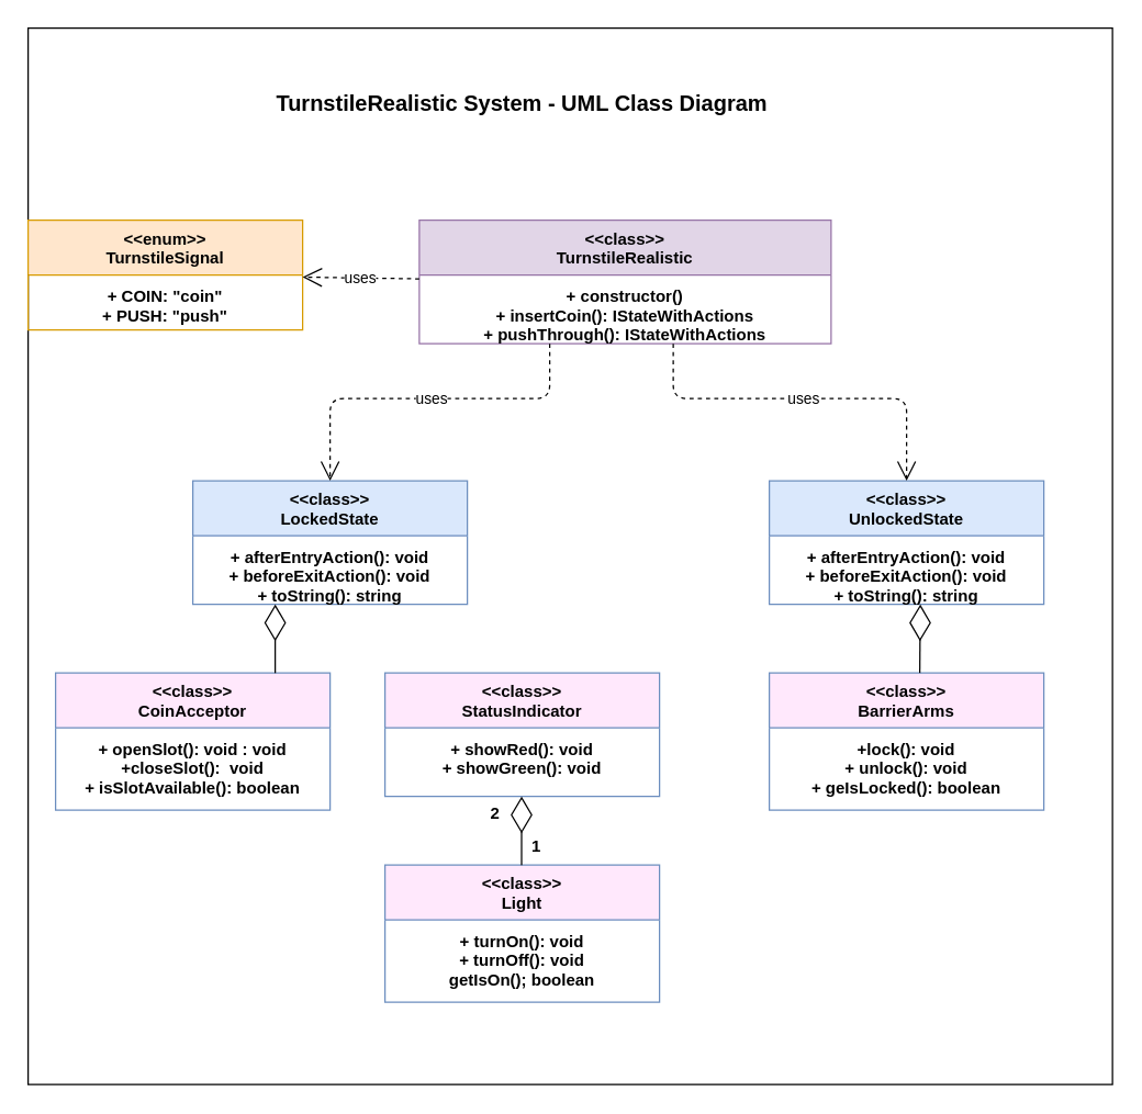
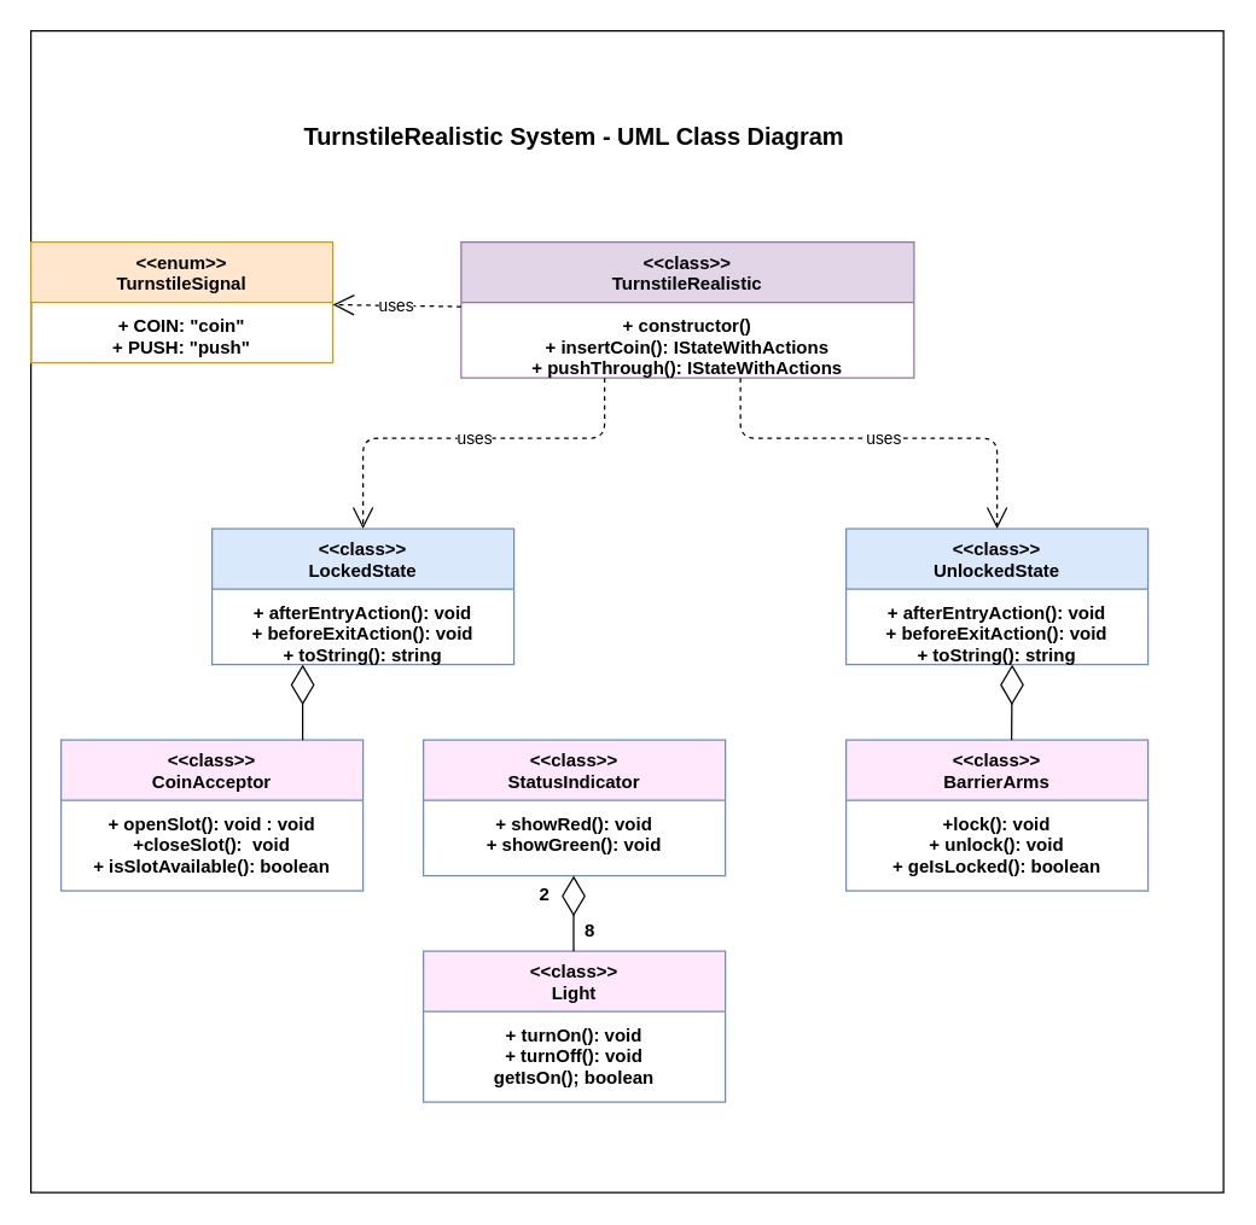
  <mxCell id="0" />
  <mxCell id="1" parent="0" />
  <mxCell id="2" value="" style="rounded=0;whiteSpace=wrap;html=1;" parent="1" vertex="1"><mxGeometry x="20" y="20" width="790" height="770" as="geometry" /></mxCell>
  <mxCell id="3" value="&lt;&lt;class&gt;&gt;&#10;TurnstileRealistic&#10;&#10;+ constructor()&#10;+ insertCoin(): IStateWithActions&#10;+ pushThrough(): IStateWithActions" style="swimlane;fontStyle=1;align=center;verticalAlign=top;childLayout=stackLayout;horizontal=1;startSize=40;horizontalStack=0;resizeParent=1;resizeParentMax=0;resizeLast=0;collapsible=1;marginBottom=0;fillColor=#e1d5e7;strokeColor=#9673a6;" parent="1" vertex="1"><mxGeometry x="305" y="160" width="300" height="90" as="geometry" /></mxCell>
  <mxCell id="4" value="&lt;&lt;class&gt;&gt;&#10;LockedState&#10;&#10;+ afterEntryAction(): void&#10;+ beforeExitAction(): void&#10;+ toString(): string" style="swimlane;fontStyle=1;align=center;verticalAlign=top;childLayout=stackLayout;horizontal=1;startSize=40;horizontalStack=0;resizeParent=1;resizeParentMax=0;resizeLast=0;collapsible=1;marginBottom=0;fillColor=#dae8fc;strokeColor=#6c8ebf;" parent="1" vertex="1"><mxGeometry x="140" y="350" width="200" height="90" as="geometry" /></mxCell>
  <mxCell id="5" value="&lt;&lt;class&gt;&gt;&#10;UnlockedState&#10;&#10;+ afterEntryAction(): void&#10;+ beforeExitAction(): void&#10;+ toString(): string" style="swimlane;fontStyle=1;align=center;verticalAlign=top;childLayout=stackLayout;horizontal=1;startSize=40;horizontalStack=0;resizeParent=1;resizeParentMax=0;resizeLast=0;collapsible=1;marginBottom=0;fillColor=#dae8fc;strokeColor=#6c8ebf;" parent="1" vertex="1"><mxGeometry x="560" y="350" width="200" height="90" as="geometry" /></mxCell>
  <mxCell id="6" value="&lt;&lt;enum&gt;&gt;&#10;TurnstileSignal&#10;&#10;+ COIN: &quot;coin&quot;&#10;+ PUSH: &quot;push&quot;" style="swimlane;fontStyle=1;align=center;verticalAlign=top;childLayout=stackLayout;horizontal=1;startSize=40;horizontalStack=0;resizeParent=1;resizeParentMax=0;resizeLast=0;collapsible=1;marginBottom=0;fillColor=#ffe6cc;strokeColor=#d79b00;" parent="1" vertex="1"><mxGeometry x="20" y="160" width="200" height="80" as="geometry" /></mxCell>
  <mxCell id="7" value="uses" style="endArrow=open;endSize=12;dashed=1;html=1;" parent="1" source="3" target="6" edge="1"><mxGeometry width="160" relative="1" as="geometry"><mxPoint x="320" y="410" as="sourcePoint" /><mxPoint x="90" y="340" as="targetPoint" /></mxGeometry></mxCell>
  <mxCell id="8" value="uses" style="endArrow=open;endSize=12;dashed=1;html=1;" parent="1" target="4" edge="1"><mxGeometry x="-0.029" width="160" relative="1" as="geometry"><mxPoint x="400" y="250" as="sourcePoint" /><mxPoint x="90" y="510" as="targetPoint" /><Array as="points"><mxPoint x="400" y="290" /><mxPoint x="240" y="290" /></Array><mxPoint as="offset" /></mxGeometry></mxCell>
  <mxCell id="9" value="uses" style="endArrow=open;endSize=12;dashed=1;html=1;" parent="1" target="5" edge="1"><mxGeometry width="160" relative="1" as="geometry"><mxPoint x="490" y="250" as="sourcePoint" /><mxPoint x="210" y="490" as="targetPoint" /><Array as="points"><mxPoint x="490" y="290" /><mxPoint x="660" y="290" /></Array></mxGeometry></mxCell>
- <mxCell id="10" value="TurnstileRealistic System - UML Class Diagram" style="text;strokeColor=none;align=center;fillColor=none;html=1;verticalAlign=middle;whiteSpace=wrap;rounded=0;fontSize=16;fontStyle=1;" parent="1" vertex="1"><mxGeometry x="180" y="60" width="400" height="30" as="geometry" /></mxCell>
+ <mxCell id="10" value="TurnstileRealistic System - UML Class Diagram" style="text;strokeColor=none;align=center;fillColor=none;html=1;verticalAlign=middle;whiteSpace=wrap;rounded=0;fontSize=16;fontStyle=1;" parent="1" vertex="1"><mxGeometry x="180" y="75" width="400" height="30" as="geometry" /></mxCell>
  <mxCell id="11" value="&lt;&lt;class&gt;&gt;&#10;CoinAcceptor&#10;&#10;+ openSlot(): void : void&#10;+closeSlot():  void&#10;+ isSlotAvailable(): boolean" style="swimlane;fontStyle=1;align=center;verticalAlign=top;childLayout=stackLayout;horizontal=1;startSize=40;horizontalStack=0;resizeParent=1;resizeParentMax=0;resizeLast=0;collapsible=1;marginBottom=0;fillColor=#ffe8fc;strokeColor=#6c8ebf;" vertex="1" parent="1"><mxGeometry x="40" y="490" width="200" height="100" as="geometry" /></mxCell>
  <mxCell id="12" value="&lt;&lt;class&gt;&gt;&#10;StatusIndicator&#10;&#10;+ showRed(): void&#10;+ showGreen(): void&#10;" style="swimlane;fontStyle=1;align=center;verticalAlign=top;childLayout=stackLayout;horizontal=1;startSize=40;horizontalStack=0;resizeParent=1;resizeParentMax=0;resizeLast=0;collapsible=1;marginBottom=0;fillColor=#ffe8fc;strokeColor=#6c8ebf;" vertex="1" parent="1"><mxGeometry x="280" y="490" width="200" height="90" as="geometry" /></mxCell>
  <mxCell id="13" value="&lt;&lt;class&gt;&gt;&#10;BarrierArms&#10;&#10;+lock(): void&#10;+ unlock(): void&#10;+ geIsLocked(): boolean" style="swimlane;fontStyle=1;align=center;verticalAlign=top;childLayout=stackLayout;horizontal=1;startSize=40;horizontalStack=0;resizeParent=1;resizeParentMax=0;resizeLast=0;collapsible=1;marginBottom=0;fillColor=#ffe8fc;strokeColor=#6c8ebf;" vertex="1" parent="1"><mxGeometry x="560" y="490" width="200" height="100" as="geometry" /></mxCell>
  <mxCell id="14" value="" style="endArrow=diamondThin;endFill=0;endSize=24;html=1;exitX=0.548;exitY=0;exitDx=0;exitDy=0;exitPerimeter=0;" edge="1" parent="1" source="13"><mxGeometry width="160" relative="1" as="geometry"><mxPoint x="420" y="460" as="sourcePoint" /><mxPoint x="670" y="440" as="targetPoint" /></mxGeometry></mxCell>
  <mxCell id="15" value="" style="endArrow=diamondThin;endFill=0;endSize=24;html=1;exitX=0.548;exitY=0;exitDx=0;exitDy=0;exitPerimeter=0;" edge="1" parent="1"><mxGeometry width="160" relative="1" as="geometry"><mxPoint x="200" y="490" as="sourcePoint" /><mxPoint x="200" y="440" as="targetPoint" /></mxGeometry></mxCell>
  <mxCell id="16" value="&lt;&lt;class&gt;&gt;&#10;Light&#10;&#10;+ turnOn(): void&#10;+ turnOff(): void&#10;getIsOn(); boolean&#10;&#10;" style="swimlane;fontStyle=1;align=center;verticalAlign=top;childLayout=stackLayout;horizontal=1;startSize=40;horizontalStack=0;resizeParent=1;resizeParentMax=0;resizeLast=0;collapsible=1;marginBottom=0;fillColor=#ffe8fc;strokeColor=#6c8ebf;" vertex="1" parent="1"><mxGeometry x="280" y="630" width="200" height="100" as="geometry" /></mxCell>
  <mxCell id="17" value="" style="endArrow=diamondThin;endFill=0;endSize=24;html=1;exitX=0.548;exitY=0;exitDx=0;exitDy=0;exitPerimeter=0;" edge="1" parent="1"><mxGeometry width="160" relative="1" as="geometry"><mxPoint x="379.5" y="630" as="sourcePoint" /><mxPoint x="379.5" y="580" as="targetPoint" /></mxGeometry></mxCell>
  <mxCell id="18" value="2" style="text;align=center;fontStyle=1;verticalAlign=middle;spacingLeft=3;spacingRight=3;strokeColor=none;rotatable=0;points=[[0,0.5],[1,0.5]];portConstraint=eastwest;html=1;" vertex="1" parent="1"><mxGeometry x="320" y="580" width="80" height="26" as="geometry" /></mxCell>
- <mxCell id="19" value="1" style="text;align=center;fontStyle=1;verticalAlign=middle;spacingLeft=3;spacingRight=3;strokeColor=none;rotatable=0;points=[[0,0.5],[1,0.5]];portConstraint=eastwest;html=1;" vertex="1" parent="1"><mxGeometry x="350" y="604" width="80" height="26" as="geometry" /></mxCell>
+ <mxCell id="19" value="8" style="text;align=center;fontStyle=1;verticalAlign=middle;spacingLeft=3;spacingRight=3;strokeColor=none;rotatable=0;points=[[0,0.5],[1,0.5]];portConstraint=eastwest;html=1;" vertex="1" parent="1"><mxGeometry x="350" y="604" width="80" height="26" as="geometry" /></mxCell>
